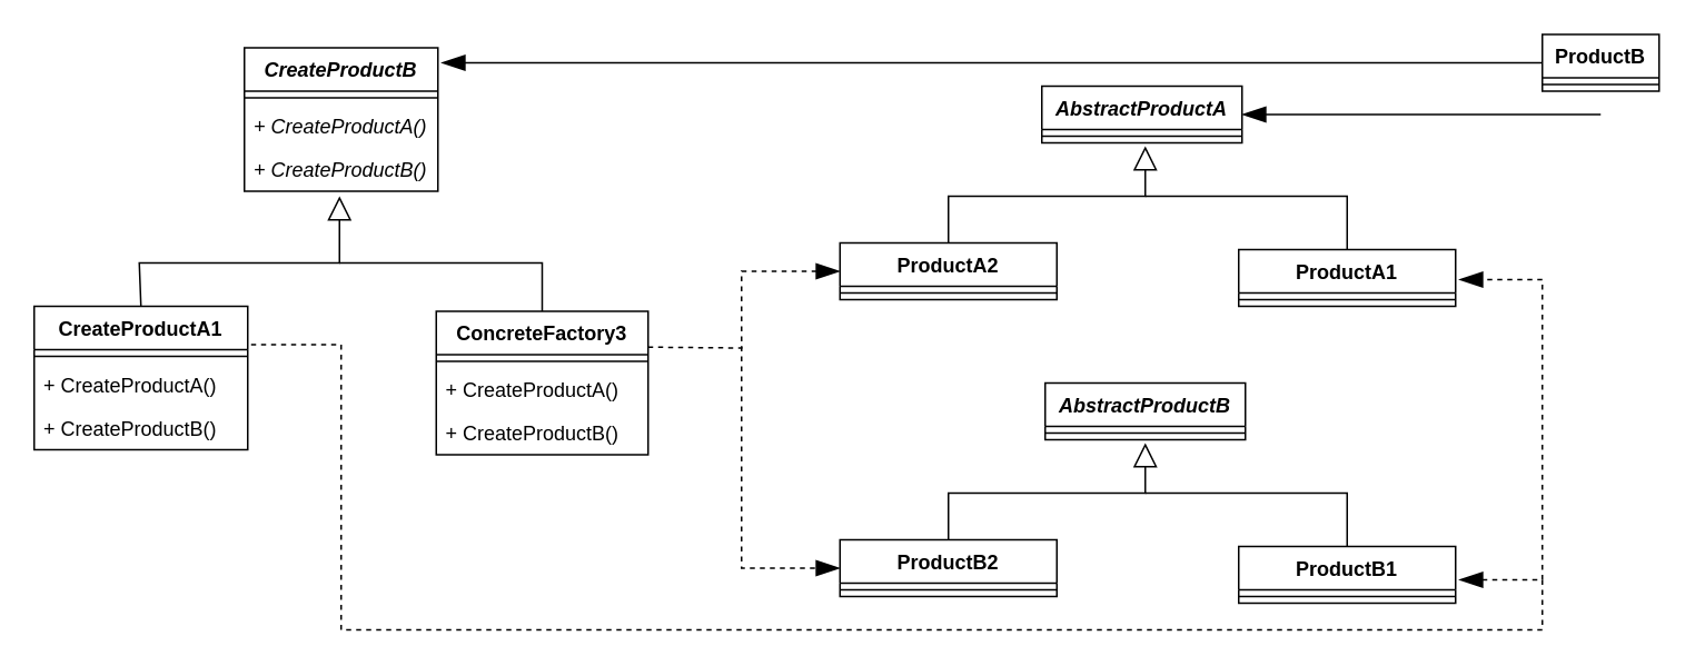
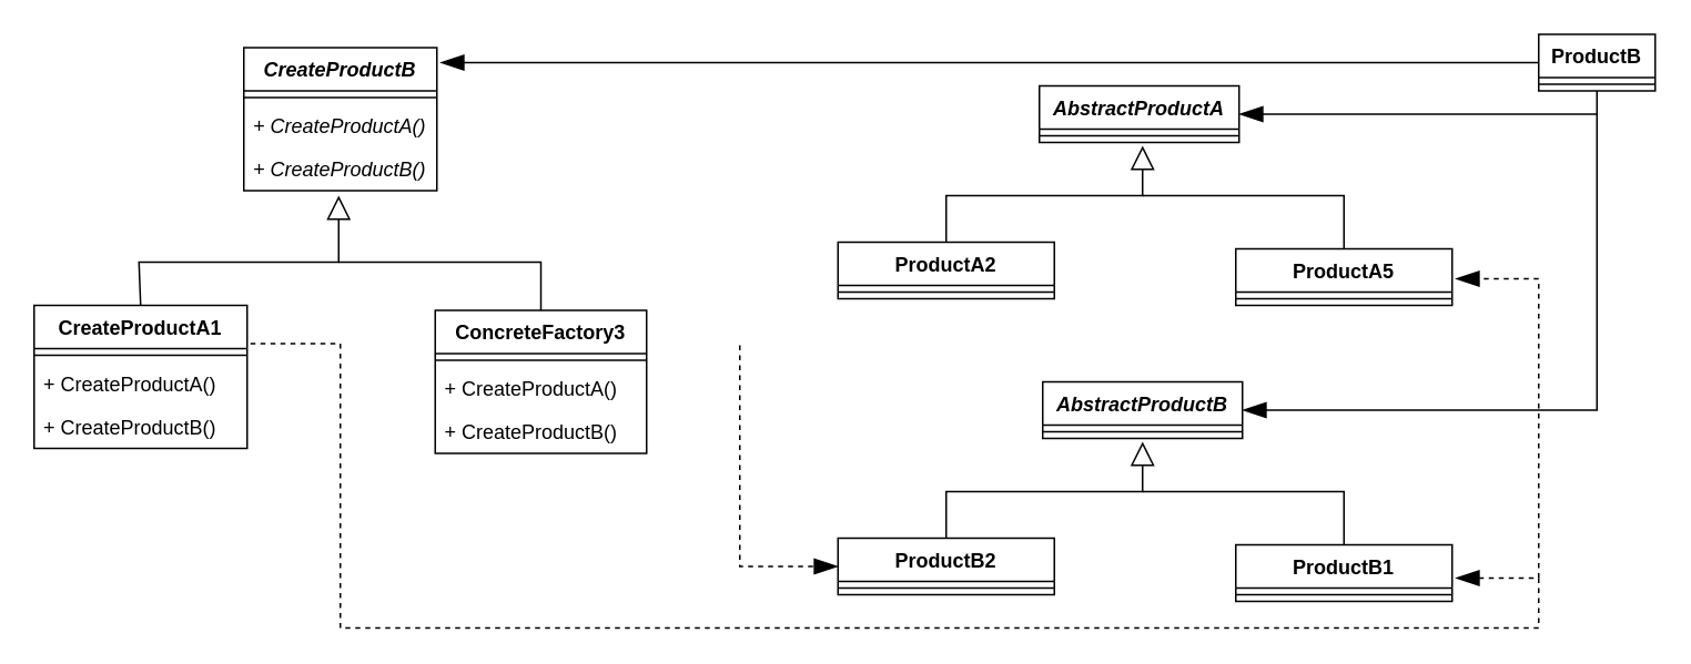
  <mxCell id="0" />
  <mxCell id="1" parent="0" />
  <mxCell id="2" value="AbstractProductA" style="swimlane;fontStyle=3;align=center;verticalAlign=top;childLayout=stackLayout;horizontal=1;startSize=26;horizontalStack=0;resizeParent=1;resizeParentMax=0;resizeLast=0;collapsible=1;marginBottom=0;" vertex="1" parent="1"><mxGeometry x="624" y="51" width="120" height="34" as="geometry" /></mxCell>
  <mxCell id="3" value="" style="line;strokeWidth=1;fillColor=none;align=left;verticalAlign=middle;spacingTop=-1;spacingLeft=3;spacingRight=3;rotatable=0;labelPosition=right;points=[];portConstraint=eastwest;" vertex="1" parent="2"><mxGeometry y="26" width="120" height="8" as="geometry" /></mxCell>
  <mxCell id="4" value="ProductA2" style="swimlane;fontStyle=1;align=center;verticalAlign=top;childLayout=stackLayout;horizontal=1;startSize=26;horizontalStack=0;resizeParent=1;resizeParentMax=0;resizeLast=0;collapsible=1;marginBottom=0;" vertex="1" parent="1"><mxGeometry x="503" y="145" width="130" height="34" as="geometry" /></mxCell>
  <mxCell id="5" value="" style="line;strokeWidth=1;fillColor=none;align=left;verticalAlign=middle;spacingTop=-1;spacingLeft=3;spacingRight=3;rotatable=0;labelPosition=right;points=[];portConstraint=eastwest;" vertex="1" parent="4"><mxGeometry y="26" width="130" height="8" as="geometry" /></mxCell>
  <mxCell id="6" value="CreateProductB" style="swimlane;fontStyle=3;align=center;verticalAlign=top;childLayout=stackLayout;horizontal=1;startSize=26;horizontalStack=0;resizeParent=1;resizeParentMax=0;resizeLast=0;collapsible=1;marginBottom=0;" vertex="1" parent="1"><mxGeometry x="146" y="28" width="116" height="86" as="geometry" /></mxCell>
  <mxCell id="7" value="" style="line;strokeWidth=1;fillColor=none;align=left;verticalAlign=middle;spacingTop=-1;spacingLeft=3;spacingRight=3;rotatable=0;labelPosition=right;points=[];portConstraint=eastwest;" vertex="1" parent="6"><mxGeometry y="26" width="116" height="8" as="geometry" /></mxCell>
  <mxCell id="8" value="+ CreateProductA()" style="text;strokeColor=none;fillColor=none;align=left;verticalAlign=top;spacingLeft=4;spacingRight=4;overflow=hidden;rotatable=0;points=[[0,0.5],[1,0.5]];portConstraint=eastwest;fontStyle=2" vertex="1" parent="6"><mxGeometry y="34" width="116" height="26" as="geometry" /></mxCell>
  <mxCell id="9" value="+ CreateProductB()" style="text;strokeColor=none;fillColor=none;align=left;verticalAlign=top;spacingLeft=4;spacingRight=4;overflow=hidden;rotatable=0;points=[[0,0.5],[1,0.5]];portConstraint=eastwest;fontStyle=2" vertex="1" parent="6"><mxGeometry y="60" width="116" height="26" as="geometry" /></mxCell>
  <mxCell id="10" value="CreateProductA1" style="swimlane;fontStyle=1;align=center;verticalAlign=top;childLayout=stackLayout;horizontal=1;startSize=26;horizontalStack=0;resizeParent=1;resizeParentMax=0;resizeLast=0;collapsible=1;marginBottom=0;" vertex="1" parent="1"><mxGeometry x="20" y="183" width="128" height="86" as="geometry" /></mxCell>
  <mxCell id="11" value="" style="line;strokeWidth=1;fillColor=none;align=left;verticalAlign=middle;spacingTop=-1;spacingLeft=3;spacingRight=3;rotatable=0;labelPosition=right;points=[];portConstraint=eastwest;" vertex="1" parent="10"><mxGeometry y="26" width="128" height="8" as="geometry" /></mxCell>
  <mxCell id="12" value="+ CreateProductA()" style="text;strokeColor=none;fillColor=none;align=left;verticalAlign=top;spacingLeft=4;spacingRight=4;overflow=hidden;rotatable=0;points=[[0,0.5],[1,0.5]];portConstraint=eastwest;fontStyle=0" vertex="1" parent="10"><mxGeometry y="34" width="128" height="26" as="geometry" /></mxCell>
  <mxCell id="13" value="+ CreateProductB()" style="text;strokeColor=none;fillColor=none;align=left;verticalAlign=top;spacingLeft=4;spacingRight=4;overflow=hidden;rotatable=0;points=[[0,0.5],[1,0.5]];portConstraint=eastwest;fontStyle=0" vertex="1" parent="10"><mxGeometry y="60" width="128" height="26" as="geometry" /></mxCell>
  <mxCell id="14" value="" style="endArrow=block;endFill=0;endSize=12;html=1;exitX=0.5;exitY=0;exitDx=0;exitDy=0;rounded=0;" edge="1" parent="1" source="4"><mxGeometry width="160" relative="1" as="geometry"><mxPoint x="736" y="147" as="sourcePoint" /><mxPoint x="686" y="87" as="targetPoint" /><Array as="points"><mxPoint x="568" y="117" /><mxPoint x="686" y="117" /></Array></mxGeometry></mxCell>
  <mxCell id="15" value="" style="endArrow=block;endFill=0;endSize=12;html=1;exitX=0.5;exitY=0;exitDx=0;exitDy=0;rounded=0;" edge="1" parent="1" source="10"><mxGeometry width="160" relative="1" as="geometry"><mxPoint x="583" y="257" as="sourcePoint" /><mxPoint x="203" y="117" as="targetPoint" /><Array as="points"><mxPoint x="83" y="157" /><mxPoint x="203" y="157" /></Array></mxGeometry></mxCell>
- <mxCell id="16" value="" style="endArrow=blockThin;endFill=1;endSize=12;html=1;exitX=1;exitY=0.25;exitDx=0;exitDy=0;entryX=0;entryY=0.5;entryDx=0;entryDy=0;rounded=0;dashed=1;" edge="1" parent="1" source="18" target="4"><mxGeometry width="160" relative="1" as="geometry"><mxPoint x="1110" y="552" as="sourcePoint" /><mxPoint x="724" y="467" as="targetPoint" /><Array as="points"><mxPoint x="444" y="208" /><mxPoint x="444" y="162" /></Array></mxGeometry></mxCell>
  <mxCell id="17" style="edgeStyle=orthogonalEdgeStyle;rounded=0;orthogonalLoop=1;jettySize=auto;html=1;exitX=0.5;exitY=0;exitDx=0;exitDy=0;startArrow=none;startFill=0;endArrow=none;endFill=0;" edge="1" parent="1" source="18"><mxGeometry relative="1" as="geometry"><mxPoint x="203" y="157" as="targetPoint" /><Array as="points"><mxPoint x="325" y="157" /></Array></mxGeometry></mxCell>
  <mxCell id="18" value="ConcreteFactory3" style="swimlane;fontStyle=1;align=center;verticalAlign=top;childLayout=stackLayout;horizontal=1;startSize=26;horizontalStack=0;resizeParent=1;resizeParentMax=0;resizeLast=0;collapsible=1;marginBottom=0;" vertex="1" parent="1"><mxGeometry x="261" y="186" width="127" height="86" as="geometry" /></mxCell>
  <mxCell id="19" value="" style="line;strokeWidth=1;fillColor=none;align=left;verticalAlign=middle;spacingTop=-1;spacingLeft=3;spacingRight=3;rotatable=0;labelPosition=right;points=[];portConstraint=eastwest;" vertex="1" parent="18"><mxGeometry y="26" width="127" height="8" as="geometry" /></mxCell>
  <mxCell id="20" value="+ CreateProductA()" style="text;strokeColor=none;fillColor=none;align=left;verticalAlign=top;spacingLeft=4;spacingRight=4;overflow=hidden;rotatable=0;points=[[0,0.5],[1,0.5]];portConstraint=eastwest;fontStyle=0" vertex="1" parent="18"><mxGeometry y="34" width="127" height="26" as="geometry" /></mxCell>
  <mxCell id="21" value="+ CreateProductB()" style="text;strokeColor=none;fillColor=none;align=left;verticalAlign=top;spacingLeft=4;spacingRight=4;overflow=hidden;rotatable=0;points=[[0,0.5],[1,0.5]];portConstraint=eastwest;fontStyle=0" vertex="1" parent="18"><mxGeometry y="60" width="127" height="26" as="geometry" /></mxCell>
  <mxCell id="22" style="edgeStyle=orthogonalEdgeStyle;rounded=0;orthogonalLoop=1;jettySize=auto;html=1;exitX=0.5;exitY=0;exitDx=0;exitDy=0;startArrow=none;startFill=0;endArrow=none;endFill=0;" edge="1" parent="1" source="23"><mxGeometry relative="1" as="geometry"><mxPoint x="686" y="117" as="targetPoint" /><Array as="points"><mxPoint x="807" y="117" /></Array></mxGeometry></mxCell>
- <mxCell id="23" value="ProductA1" style="swimlane;fontStyle=1;align=center;verticalAlign=top;childLayout=stackLayout;horizontal=1;startSize=26;horizontalStack=0;resizeParent=1;resizeParentMax=0;resizeLast=0;collapsible=1;marginBottom=0;" vertex="1" parent="1"><mxGeometry x="742" y="149" width="130" height="34" as="geometry" /></mxCell>
+ <mxCell id="23" value="ProductA5" style="swimlane;fontStyle=1;align=center;verticalAlign=top;childLayout=stackLayout;horizontal=1;startSize=26;horizontalStack=0;resizeParent=1;resizeParentMax=0;resizeLast=0;collapsible=1;marginBottom=0;" vertex="1" parent="1"><mxGeometry x="742" y="149" width="130" height="34" as="geometry" /></mxCell>
  <mxCell id="24" value="" style="line;strokeWidth=1;fillColor=none;align=left;verticalAlign=middle;spacingTop=-1;spacingLeft=3;spacingRight=3;rotatable=0;labelPosition=right;points=[];portConstraint=eastwest;" vertex="1" parent="23"><mxGeometry y="26" width="130" height="8" as="geometry" /></mxCell>
  <mxCell id="25" value="AbstractProductB" style="swimlane;fontStyle=3;align=center;verticalAlign=top;childLayout=stackLayout;horizontal=1;startSize=26;horizontalStack=0;resizeParent=1;resizeParentMax=0;resizeLast=0;collapsible=1;marginBottom=0;" vertex="1" parent="1"><mxGeometry x="626" y="229" width="120" height="34" as="geometry" /></mxCell>
  <mxCell id="26" value="" style="line;strokeWidth=1;fillColor=none;align=left;verticalAlign=middle;spacingTop=-1;spacingLeft=3;spacingRight=3;rotatable=0;labelPosition=right;points=[];portConstraint=eastwest;" vertex="1" parent="25"><mxGeometry y="26" width="120" height="8" as="geometry" /></mxCell>
  <mxCell id="27" value="ProductB2" style="swimlane;fontStyle=1;align=center;verticalAlign=top;childLayout=stackLayout;horizontal=1;startSize=26;horizontalStack=0;resizeParent=1;resizeParentMax=0;resizeLast=0;collapsible=1;marginBottom=0;" vertex="1" parent="1"><mxGeometry x="503" y="323" width="130" height="34" as="geometry" /></mxCell>
  <mxCell id="28" value="" style="line;strokeWidth=1;fillColor=none;align=left;verticalAlign=middle;spacingTop=-1;spacingLeft=3;spacingRight=3;rotatable=0;labelPosition=right;points=[];portConstraint=eastwest;" vertex="1" parent="27"><mxGeometry y="26" width="130" height="8" as="geometry" /></mxCell>
  <mxCell id="29" value="" style="endArrow=block;endFill=0;endSize=12;html=1;exitX=0.5;exitY=0;exitDx=0;exitDy=0;rounded=0;" edge="1" parent="1" source="27"><mxGeometry width="160" relative="1" as="geometry"><mxPoint x="736" y="325" as="sourcePoint" /><mxPoint x="686" y="265" as="targetPoint" /><Array as="points"><mxPoint x="568" y="295" /><mxPoint x="686" y="295" /></Array></mxGeometry></mxCell>
  <mxCell id="30" style="edgeStyle=orthogonalEdgeStyle;rounded=0;orthogonalLoop=1;jettySize=auto;html=1;exitX=0.5;exitY=0;exitDx=0;exitDy=0;startArrow=none;startFill=0;endArrow=none;endFill=0;" edge="1" parent="1" source="31"><mxGeometry relative="1" as="geometry"><mxPoint x="686" y="295" as="targetPoint" /><Array as="points"><mxPoint x="807" y="295" /></Array></mxGeometry></mxCell>
  <mxCell id="31" value="ProductB1" style="swimlane;fontStyle=1;align=center;verticalAlign=top;childLayout=stackLayout;horizontal=1;startSize=26;horizontalStack=0;resizeParent=1;resizeParentMax=0;resizeLast=0;collapsible=1;marginBottom=0;" vertex="1" parent="1"><mxGeometry x="742" y="327" width="130" height="34" as="geometry" /></mxCell>
  <mxCell id="32" value="" style="line;strokeWidth=1;fillColor=none;align=left;verticalAlign=middle;spacingTop=-1;spacingLeft=3;spacingRight=3;rotatable=0;labelPosition=right;points=[];portConstraint=eastwest;" vertex="1" parent="31"><mxGeometry y="26" width="130" height="8" as="geometry" /></mxCell>
  <mxCell id="33" value="ProductB" style="swimlane;fontStyle=1;align=center;verticalAlign=top;childLayout=stackLayout;horizontal=1;startSize=26;horizontalStack=0;resizeParent=1;resizeParentMax=0;resizeLast=0;collapsible=1;marginBottom=0;" vertex="1" parent="1"><mxGeometry x="924" y="20" width="70" height="34" as="geometry" /></mxCell>
  <mxCell id="34" value="" style="line;strokeWidth=1;fillColor=none;align=left;verticalAlign=middle;spacingTop=-1;spacingLeft=3;spacingRight=3;rotatable=0;labelPosition=right;points=[];portConstraint=eastwest;" vertex="1" parent="33"><mxGeometry y="26" width="70" height="8" as="geometry" /></mxCell>
  <mxCell id="35" value="" style="endArrow=blockThin;endFill=1;endSize=12;html=1;exitX=0;exitY=0.5;exitDx=0;exitDy=0;" edge="1" parent="1" source="33"><mxGeometry width="160" relative="1" as="geometry"><mxPoint x="937" y="71" as="sourcePoint" /><mxPoint x="264" y="37" as="targetPoint" /></mxGeometry></mxCell>
+ <mxCell id="36" value="" style="endArrow=blockThin;endFill=1;endSize=12;html=1;exitX=0.5;exitY=1;exitDx=0;exitDy=0;entryX=1;entryY=0.5;entryDx=0;entryDy=0;rounded=0;" edge="1" parent="1" source="33" target="25"><mxGeometry width="160" relative="1" as="geometry"><mxPoint x="934" y="47" as="sourcePoint" /><mxPoint x="274" y="47" as="targetPoint" /><Array as="points"><mxPoint x="959" y="246" /></Array></mxGeometry></mxCell>
  <mxCell id="37" value="" style="endArrow=blockThin;endFill=1;endSize=12;html=1;" edge="1" parent="1"><mxGeometry width="160" relative="1" as="geometry"><mxPoint x="959" y="68" as="sourcePoint" /><mxPoint x="744" y="68" as="targetPoint" /></mxGeometry></mxCell>
  <mxCell id="38" value="" style="endArrow=blockThin;endFill=1;endSize=12;html=1;entryX=0;entryY=0.5;entryDx=0;entryDy=0;rounded=0;dashed=1;" edge="1" parent="1" target="27"><mxGeometry width="160" relative="1" as="geometry"><mxPoint x="444" y="207" as="sourcePoint" /><mxPoint x="511" y="172" as="targetPoint" /><Array as="points"><mxPoint x="444" y="340" /></Array></mxGeometry></mxCell>
  <mxCell id="39" value="" style="endArrow=blockThin;endFill=1;endSize=12;html=1;rounded=0;dashed=1;" edge="1" parent="1"><mxGeometry width="160" relative="1" as="geometry"><mxPoint x="150" y="206" as="sourcePoint" /><mxPoint x="874" y="347" as="targetPoint" /><Array as="points"><mxPoint x="204" y="206" /><mxPoint x="204" y="377" /><mxPoint x="924" y="377" /><mxPoint x="924" y="347" /></Array></mxGeometry></mxCell>
  <mxCell id="40" value="" style="endArrow=blockThin;endFill=1;endSize=12;html=1;rounded=0;dashed=1;" edge="1" parent="1"><mxGeometry width="160" relative="1" as="geometry"><mxPoint x="924" y="347" as="sourcePoint" /><mxPoint x="874" y="167" as="targetPoint" /><Array as="points"><mxPoint x="924" y="167" /></Array></mxGeometry></mxCell>
